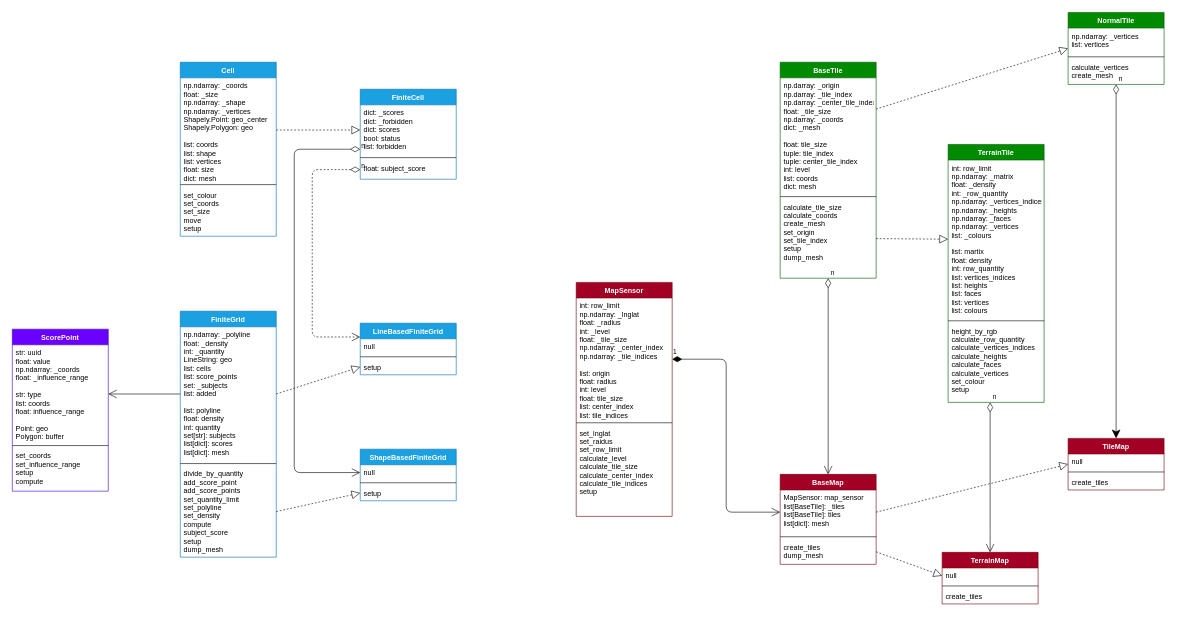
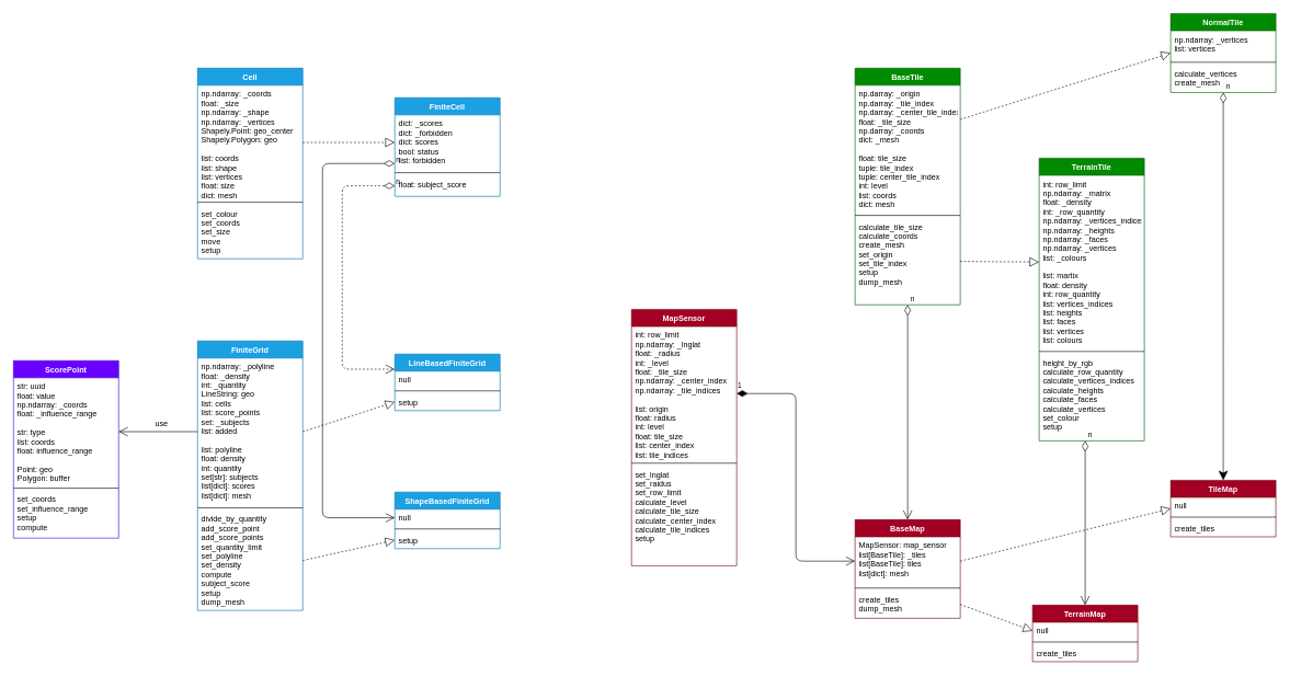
  <mxCell id="0" />
  <mxCell id="1" parent="0" />
  <mxCell id="2" value="" style="endArrow=block;dashed=1;endFill=0;endSize=12;html=1;entryX=0;entryY=0.5;entryDx=0;entryDy=0;exitX=1;exitY=0.268;exitDx=0;exitDy=0;exitPerimeter=0;" parent="1" source="17" target="20" edge="1"><mxGeometry width="160" relative="1" as="geometry"><mxPoint y="310" as="sourcePoint" x="1380" /><mxPoint x="1540" y="310" as="targetPoint" /></mxGeometry></mxCell>
  <mxCell id="3" value="" style="endArrow=block;dashed=1;endFill=0;endSize=12;html=1;entryX=0;entryY=0.5;entryDx=0;entryDy=0;exitX=1;exitY=0.5;exitDx=0;exitDy=0;" parent="1" source="19" target="25" edge="1"><mxGeometry width="160" relative="1" as="geometry"><mxPoint x="1470" y="190.992" as="sourcePoint" /><mxPoint x="1595" y="190" as="targetPoint" /></mxGeometry></mxCell>
  <mxCell id="4" value="n" style="endArrow=open;html=1;endSize=12;startArrow=diamondThin;startSize=14;startFill=0;edgeStyle=orthogonalEdgeStyle;align=left;verticalAlign=bottom;entryX=0.5;entryY=0;entryDx=0;entryDy=0;exitX=0.5;exitY=1;exitDx=0;exitDy=0;" parent="1" source="16" target="28" edge="1"><mxGeometry x="-1" y="3" relative="1" as="geometry"><mxPoint x="1440" y="490" as="sourcePoint" /><mxPoint x="1600" y="490" as="targetPoint" /></mxGeometry></mxCell>
  <mxCell id="5" value="1" style="endArrow=open;html=1;endSize=12;startArrow=diamondThin;startSize=14;startFill=1;edgeStyle=orthogonalEdgeStyle;align=left;verticalAlign=bottom;entryX=0;entryY=0.5;entryDx=0;entryDy=0;" parent="1" source="37" target="29" edge="1"><mxGeometry x="-1" y="3" relative="1" as="geometry"><mxPoint x="1190" y="690" as="sourcePoint" /><mxPoint x="1350" y="690" as="targetPoint" /></mxGeometry></mxCell>
  <mxCell id="6" value="" style="endArrow=block;dashed=1;endFill=0;endSize=12;html=1;exitX=1;exitY=0.5;exitDx=0;exitDy=0;entryX=0;entryY=0.5;entryDx=0;entryDy=0;" parent="1" source="29" target="32" edge="1"><mxGeometry width="160" relative="1" as="geometry"><mxPoint x="1440" y="810.992" as="sourcePoint" /><mxPoint x="1760" y="710" as="targetPoint" /></mxGeometry></mxCell>
  <mxCell id="7" value="n" style="endArrow=classic;html=1;endSize=12;startArrow=diamondThin;startSize=14;startFill=0;edgeStyle=orthogonalEdgeStyle;align=left;verticalAlign=bottom;entryX=0.5;entryY=0;entryDx=0;entryDy=0;exitX=0.5;exitY=1;exitDx=0;exitDy=0;" parent="1" source="20" target="32" edge="1"><mxGeometry x="-1" y="3" relative="1" as="geometry"><mxPoint x="1390" y="473" as="sourcePoint" /><mxPoint x="1390" y="800" as="targetPoint" /><Array as="points"><mxPoint x="1860" y="540" /><mxPoint x="1860" y="540" /></Array></mxGeometry></mxCell>
  <mxCell id="8" value="" style="endArrow=block;dashed=1;endFill=0;endSize=12;html=1;exitX=1;exitY=0.5;exitDx=0;exitDy=0;entryX=0;entryY=0.5;entryDx=0;entryDy=0;" parent="1" source="31" target="41" edge="1"><mxGeometry width="160" relative="1" as="geometry"><mxPoint x="1470" y="863" as="sourcePoint" /><mxPoint x="1790" y="783" as="targetPoint" /></mxGeometry></mxCell>
  <mxCell id="9" value="n" style="endArrow=open;html=1;endSize=12;startArrow=diamondThin;startSize=14;startFill=0;edgeStyle=orthogonalEdgeStyle;align=left;verticalAlign=bottom;entryX=0.5;entryY=0;entryDx=0;entryDy=0;" parent="1" target="40" edge="1"><mxGeometry x="-1" y="3" relative="1" as="geometry"><mxPoint x="1650" y="670" as="sourcePoint" /><mxPoint x="1700" y="830" as="targetPoint" /><Array as="points"><mxPoint x="1650" y="890" /><mxPoint x="1650" y="890" /></Array></mxGeometry></mxCell>
  <mxCell id="10" value="" style="endArrow=block;dashed=1;endFill=0;endSize=12;html=1;entryX=0;entryY=0.5;entryDx=0;entryDy=0;exitX=1;exitY=0.5;exitDx=0;exitDy=0;" parent="1" source="57" target="45" edge="1"><mxGeometry width="160" relative="1" as="geometry"><mxPoint x="510" y="318" as="sourcePoint" /><mxPoint x="630" y="319" as="targetPoint" /></mxGeometry></mxCell>
  <mxCell id="11" value="" style="endArrow=block;dashed=1;endFill=0;endSize=12;html=1;entryX=0;entryY=0.5;entryDx=0;entryDy=0;exitX=1;exitY=0.5;exitDx=0;exitDy=0;" parent="1" source="49" target="63" edge="1"><mxGeometry width="160" relative="1" as="geometry"><mxPoint x="470" y="271" as="sourcePoint" /><mxPoint x="610" y="226" as="targetPoint" /></mxGeometry></mxCell>
  <mxCell id="12" value="n" style="endArrow=open;html=1;endSize=12;startArrow=diamondThin;startSize=14;startFill=0;edgeStyle=orthogonalEdgeStyle;align=left;verticalAlign=bottom;exitX=0;exitY=0.5;exitDx=0;exitDy=0;dashed=1;" parent="1" source="47" target="60" edge="1"><mxGeometry x="-1" y="3" relative="1" as="geometry"><mxPoint x="680" y="378" as="sourcePoint" /><mxPoint x="790" y="638" as="targetPoint" /><Array as="points"><mxPoint x="520" y="282" /><mxPoint x="520" y="561" /></Array></mxGeometry></mxCell>
  <mxCell id="13" value="" style="endArrow=block;dashed=1;endFill=0;endSize=12;html=1;entryX=0;entryY=0.5;entryDx=0;entryDy=0;" parent="1" target="55" edge="1"><mxGeometry width="160" relative="1" as="geometry"><mxPoint x="460" y="852" as="sourcePoint" /><mxPoint x="610" y="601" as="targetPoint" /></mxGeometry></mxCell>
  <mxCell id="14" value="n" style="endArrow=open;html=1;endSize=12;startArrow=diamondThin;startSize=14;startFill=0;edgeStyle=orthogonalEdgeStyle;align=left;verticalAlign=bottom;entryX=0;entryY=0.5;entryDx=0;entryDy=0;" parent="1" source="45" target="53" edge="1"><mxGeometry x="-1" y="3" relative="1" as="geometry"><mxPoint x="610" y="292" as="sourcePoint" /><mxPoint x="610" y="570.941" as="targetPoint" /><Array as="points"><mxPoint x="490" y="248" /><mxPoint x="490" y="787" /></Array></mxGeometry></mxCell>
+ <mxCell id="15" value="use" style="text;html=1;align=center;verticalAlign=middle;resizable=0;points=[];autosize=1;" parent="1" vertex="1"><mxGeometry x="230" y="634" width="30" height="20" as="geometry" /></mxCell>
  <mxCell id="16" value="BaseTile" style="swimlane;fontStyle=1;align=center;verticalAlign=top;childLayout=stackLayout;horizontal=1;startSize=26;horizontalStack=0;resizeParent=1;resizeParentMax=0;resizeLast=0;collapsible=1;marginBottom=0;fillColor=#008a00;strokeColor=#005700;fontColor=#ffffff;" parent="1" vertex="1"><mxGeometry x="1300" y="103" width="160" height="360" as="geometry"><mxRectangle x="250" y="150" width="80" height="26" as="alternateBounds" /></mxGeometry></mxCell>
  <mxCell id="17" value="np.darray: _origin&#10;np.darray: _tile_index&#10;np.darray: _center_tile_index&#10;float: _tile_size&#10;np.darray: _coords&#10;dict: _mesh&#10;&#10;float: tile_size&#10;tuple: tile_index&#10;tuple: center_tile_index&#10;int: level&#10;list: coords&#10;dict: mesh" style="text;align=left;verticalAlign=top;spacingLeft=4;spacingRight=4;overflow=hidden;rotatable=0;points=[[0,0.5],[1,0.5]];portConstraint=eastwest;" parent="16" vertex="1"><mxGeometry y="26" width="160" height="194" as="geometry" /></mxCell>
  <mxCell id="18" value="" style="line;strokeWidth=1;fillColor=none;align=left;verticalAlign=middle;spacingTop=-1;spacingLeft=3;spacingRight=3;rotatable=0;labelPosition=right;points=[];portConstraint=eastwest;" parent="16" vertex="1"><mxGeometry y="220" width="160" height="8" as="geometry" /></mxCell>
  <mxCell id="19" value="calculate_tile_size&#10;calculate_coords&#10;create_mesh&#10;set_origin&#10;set_tile_index&#10;setup&#10;dump_mesh" style="text;align=left;verticalAlign=top;spacingLeft=4;spacingRight=4;overflow=hidden;rotatable=0;points=[[0,0.5],[1,0.5]];portConstraint=eastwest;" parent="16" vertex="1"><mxGeometry y="228" width="160" height="132" as="geometry" /></mxCell>
  <mxCell id="20" value="NormalTile" style="swimlane;fontStyle=1;align=center;verticalAlign=top;childLayout=stackLayout;horizontal=1;startSize=26;horizontalStack=0;resizeParent=1;resizeParentMax=0;resizeLast=0;collapsible=1;marginBottom=0;fillColor=#008a00;strokeColor=#005700;fontColor=#ffffff;" parent="1" vertex="1"><mxGeometry x="1780" y="20" width="160" height="120" as="geometry"><mxRectangle x="245" y="250" width="90" height="26" as="alternateBounds" /></mxGeometry></mxCell>
  <mxCell id="21" value="np.ndarray: _vertices&#10;list: vertices" style="text;align=left;verticalAlign=top;spacingLeft=4;spacingRight=4;overflow=hidden;rotatable=0;points=[[0,0.5],[1,0.5]];portConstraint=eastwest;" parent="20" vertex="1"><mxGeometry y="26" width="160" height="44" as="geometry" /></mxCell>
  <mxCell id="22" value="" style="line;strokeWidth=1;fillColor=none;align=left;verticalAlign=middle;spacingTop=-1;spacingLeft=3;spacingRight=3;rotatable=0;labelPosition=right;points=[];portConstraint=eastwest;" parent="20" vertex="1"><mxGeometry y="70" width="160" height="8" as="geometry" /></mxCell>
  <mxCell id="23" value="calculate_vertices&#10;create_mesh" style="text;align=left;verticalAlign=top;spacingLeft=4;spacingRight=4;overflow=hidden;rotatable=0;points=[[0,0.5],[1,0.5]];portConstraint=eastwest;" parent="20" vertex="1"><mxGeometry y="78" width="160" height="42" as="geometry" /></mxCell>
  <mxCell id="24" value="TerrainTile" style="swimlane;fontStyle=1;align=center;verticalAlign=top;childLayout=stackLayout;horizontal=1;startSize=26;horizontalStack=0;resizeParent=1;resizeParentMax=0;resizeLast=0;collapsible=1;marginBottom=0;fillColor=#008a00;strokeColor=#005700;fontColor=#ffffff;" parent="1" vertex="1"><mxGeometry x="1580" y="240" width="160" height="430" as="geometry" /></mxCell>
  <mxCell id="25" value="int: row_limit&#10;np.ndarray: _matrix&#10;float: _density&#10;int: _row_quantity&#10;np.ndarray: _vertices_indices&#10;np.ndarray: _heights&#10;np.ndarray: _faces&#10;np.ndarray: _vertices&#10;list: _colours&#10;&#10;list: martix&#10;float: density&#10;int: row_quantity&#10;list: vertices_indices&#10;list: heights&#10;list: faces&#10;list: vertices&#10;list: colours" style="text;align=left;verticalAlign=top;spacingLeft=4;spacingRight=4;overflow=hidden;rotatable=0;points=[[0,0.5],[1,0.5]];portConstraint=eastwest;" parent="24" vertex="1"><mxGeometry y="26" width="160" height="264" as="geometry" /></mxCell>
  <mxCell id="26" value="" style="line;strokeWidth=1;fillColor=none;align=left;verticalAlign=middle;spacingTop=-1;spacingLeft=3;spacingRight=3;rotatable=0;labelPosition=right;points=[];portConstraint=eastwest;" parent="24" vertex="1"><mxGeometry y="290" width="160" height="8" as="geometry" /></mxCell>
  <mxCell id="27" value="height_by_rgb&#10;calculate_row_quantity&#10;calculate_vertices_indices&#10;calculate_heights&#10;calculate_faces&#10;calculate_vertices&#10;set_colour&#10;setup" style="text;align=left;verticalAlign=top;spacingLeft=4;spacingRight=4;overflow=hidden;rotatable=0;points=[[0,0.5],[1,0.5]];portConstraint=eastwest;" parent="24" vertex="1"><mxGeometry y="298" width="160" height="132" as="geometry" /></mxCell>
  <mxCell id="28" value="BaseMap" style="swimlane;fontStyle=1;align=center;verticalAlign=top;childLayout=stackLayout;horizontal=1;startSize=26;horizontalStack=0;resizeParent=1;resizeParentMax=0;resizeLast=0;collapsible=1;marginBottom=0;fillColor=#a20025;strokeColor=#6F0000;fontColor=#ffffff;" parent="1" vertex="1"><mxGeometry x="1300" y="790" width="160" height="150" as="geometry" /></mxCell>
  <mxCell id="29" value="MapSensor: map_sensor&#10;list[BaseTile]: _tiles&#10;list[BaseTile]: tiles&#10;list[dict]: mesh" style="text;align=left;verticalAlign=top;spacingLeft=4;spacingRight=4;overflow=hidden;rotatable=0;points=[[0,0.5],[1,0.5]];portConstraint=eastwest;" parent="28" vertex="1"><mxGeometry y="26" width="160" height="74" as="geometry" /></mxCell>
  <mxCell id="30" value="" style="line;strokeWidth=1;fillColor=none;align=left;verticalAlign=middle;spacingTop=-1;spacingLeft=3;spacingRight=3;rotatable=0;labelPosition=right;points=[];portConstraint=eastwest;" parent="28" vertex="1"><mxGeometry y="100" width="160" height="8" as="geometry" /></mxCell>
  <mxCell id="31" value="create_tiles&#10;dump_mesh" style="text;align=left;verticalAlign=top;spacingLeft=4;spacingRight=4;overflow=hidden;rotatable=0;points=[[0,0.5],[1,0.5]];portConstraint=eastwest;" parent="28" vertex="1"><mxGeometry y="108" width="160" height="42" as="geometry" /></mxCell>
  <mxCell id="32" value="TileMap" style="swimlane;fontStyle=1;align=center;verticalAlign=top;childLayout=stackLayout;horizontal=1;startSize=26;horizontalStack=0;resizeParent=1;resizeParentMax=0;resizeLast=0;collapsible=1;marginBottom=0;fillColor=#a20025;strokeColor=#6F0000;fontColor=#ffffff;" parent="1" vertex="1"><mxGeometry x="1780" y="730" width="160" height="86" as="geometry" /></mxCell>
  <mxCell id="33" value="null" style="text;align=left;verticalAlign=top;spacingLeft=4;spacingRight=4;overflow=hidden;rotatable=0;points=[[0,0.5],[1,0.5]];portConstraint=eastwest;" parent="32" vertex="1"><mxGeometry y="26" width="160" height="26" as="geometry" /></mxCell>
  <mxCell id="34" value="" style="line;strokeWidth=1;fillColor=none;align=left;verticalAlign=middle;spacingTop=-1;spacingLeft=3;spacingRight=3;rotatable=0;labelPosition=right;points=[];portConstraint=eastwest;" parent="32" vertex="1"><mxGeometry y="52" width="160" height="8" as="geometry" /></mxCell>
  <mxCell id="35" value="create_tiles" style="text;align=left;verticalAlign=top;spacingLeft=4;spacingRight=4;overflow=hidden;rotatable=0;points=[[0,0.5],[1,0.5]];portConstraint=eastwest;" parent="32" vertex="1"><mxGeometry y="60" width="160" height="26" as="geometry" /></mxCell>
  <mxCell id="36" value="MapSensor" style="swimlane;fontStyle=1;align=center;verticalAlign=top;childLayout=stackLayout;horizontal=1;startSize=26;horizontalStack=0;resizeParent=1;resizeParentMax=0;resizeLast=0;collapsible=1;marginBottom=0;fillColor=#a20025;strokeColor=#6F0000;fontColor=#ffffff;" parent="1" vertex="1"><mxGeometry x="960" y="470" width="160" height="390" as="geometry" /></mxCell>
  <mxCell id="37" value="int: row_limit&#10;np.ndarray: _lnglat&#10;float: _radius&#10;int: _level&#10;float: _tile_size&#10;np.ndarray: _center_index&#10;np.ndarray: _tile_indices&#10;&#10;list: origin&#10;float: radius&#10;int: level&#10;float: tile_size&#10;list: center_index&#10;list: tile_indices" style="text;align=left;verticalAlign=top;spacingLeft=4;spacingRight=4;overflow=hidden;rotatable=0;points=[[0,0.5],[1,0.5]];portConstraint=eastwest;" parent="36" vertex="1"><mxGeometry y="26" width="160" height="204" as="geometry" /></mxCell>
  <mxCell id="38" value="" style="line;strokeWidth=1;fillColor=none;align=left;verticalAlign=middle;spacingTop=-1;spacingLeft=3;spacingRight=3;rotatable=0;labelPosition=right;points=[];portConstraint=eastwest;" parent="36" vertex="1"><mxGeometry y="230" width="160" height="8" as="geometry" /></mxCell>
  <mxCell id="39" value="set_lnglat&#10;set_raidus&#10;set_row_limit&#10;calculate_level&#10;calculate_tile_size&#10;calculate_center_index&#10;calculate_tile_indices&#10;setup" style="text;align=left;verticalAlign=top;spacingLeft=4;spacingRight=4;overflow=hidden;rotatable=0;points=[[0,0.5],[1,0.5]];portConstraint=eastwest;" parent="36" vertex="1"><mxGeometry y="238" width="160" height="152" as="geometry" /></mxCell>
  <mxCell id="40" value="TerrainMap" style="swimlane;fontStyle=1;align=center;verticalAlign=top;childLayout=stackLayout;horizontal=1;startSize=26;horizontalStack=0;resizeParent=1;resizeParentMax=0;resizeLast=0;collapsible=1;marginBottom=0;fillColor=#a20025;strokeColor=#6F0000;fontColor=#ffffff;" parent="1" vertex="1"><mxGeometry x="1570" y="920" width="160" height="86" as="geometry" /></mxCell>
  <mxCell id="41" value="null" style="text;align=left;verticalAlign=top;spacingLeft=4;spacingRight=4;overflow=hidden;rotatable=0;points=[[0,0.5],[1,0.5]];portConstraint=eastwest;" parent="40" vertex="1"><mxGeometry y="26" width="160" height="26" as="geometry" /></mxCell>
  <mxCell id="42" value="" style="line;strokeWidth=1;align=left;verticalAlign=middle;spacingTop=-1;spacingLeft=3;spacingRight=3;rotatable=0;labelPosition=right;points=[];portConstraint=eastwest;" parent="40" vertex="1"><mxGeometry y="52" width="160" height="8" as="geometry" /></mxCell>
  <mxCell id="43" value="create_tiles" style="text;align=left;verticalAlign=top;spacingLeft=4;spacingRight=4;overflow=hidden;rotatable=0;points=[[0,0.5],[1,0.5]];portConstraint=eastwest;" parent="40" vertex="1"><mxGeometry y="60" width="160" height="26" as="geometry" /></mxCell>
  <mxCell id="44" value="FiniteCell" style="swimlane;fontStyle=1;align=center;verticalAlign=top;childLayout=stackLayout;horizontal=1;startSize=26;horizontalStack=0;resizeParent=1;resizeParentMax=0;resizeLast=0;collapsible=1;marginBottom=0;fillColor=#1ba1e2;strokeColor=#006EAF;fontColor=#ffffff;" parent="1" vertex="1"><mxGeometry x="600" y="148" width="160" height="150" as="geometry" /></mxCell>
  <mxCell id="45" value="dict: _scores&#10;dict: _forbidden&#10;dict: scores&#10;bool: status&#10;list: forbidden&#10;" style="text;strokeColor=none;fillColor=none;align=left;verticalAlign=top;spacingLeft=4;spacingRight=4;overflow=hidden;rotatable=0;points=[[0,0.5],[1,0.5]];portConstraint=eastwest;" parent="44" vertex="1"><mxGeometry y="26" width="160" height="84" as="geometry" /></mxCell>
  <mxCell id="46" value="" style="line;strokeWidth=1;fillColor=none;align=left;verticalAlign=middle;spacingTop=-1;spacingLeft=3;spacingRight=3;rotatable=0;labelPosition=right;points=[];portConstraint=eastwest;" parent="44" vertex="1"><mxGeometry y="110" width="160" height="8" as="geometry" /></mxCell>
  <mxCell id="47" value="float: subject_score" style="text;strokeColor=none;fillColor=none;align=left;verticalAlign=top;spacingLeft=4;spacingRight=4;overflow=hidden;rotatable=0;points=[[0,0.5],[1,0.5]];portConstraint=eastwest;" parent="44" vertex="1"><mxGeometry y="118" width="160" height="32" as="geometry" /></mxCell>
  <mxCell id="48" value="FiniteGrid" style="swimlane;fontStyle=1;align=center;verticalAlign=top;childLayout=stackLayout;horizontal=1;startSize=26;horizontalStack=0;resizeParent=1;resizeParentMax=0;resizeLast=0;collapsible=1;marginBottom=0;fillColor=#1ba1e2;strokeColor=#006EAF;fontColor=#ffffff;" parent="1" vertex="1"><mxGeometry x="300" y="518" width="160" height="410" as="geometry" /></mxCell>
  <mxCell id="49" value="np.ndarray: _polyline&#10;float: _density&#10;int: _quantity&#10;LineString: geo&#10;list: cells&#10;list: score_points&#10;set: _subjects&#10;list: added&#10;&#10;list: polyline&#10;float: density&#10;int: quantity&#10;set[str]: subjects&#10;list[dict]: scores&#10;list[dict]: mesh&#10;" style="text;strokeColor=none;fillColor=none;align=left;verticalAlign=top;spacingLeft=4;spacingRight=4;overflow=hidden;rotatable=0;points=[[0,0.5],[1,0.5]];portConstraint=eastwest;" parent="48" vertex="1"><mxGeometry y="26" width="160" height="224" as="geometry" /></mxCell>
  <mxCell id="50" value="" style="line;strokeWidth=1;fillColor=none;align=left;verticalAlign=middle;spacingTop=-1;spacingLeft=3;spacingRight=3;rotatable=0;labelPosition=right;points=[];portConstraint=eastwest;" parent="48" vertex="1"><mxGeometry y="250" width="160" height="8" as="geometry" /></mxCell>
  <mxCell id="51" value="divide_by_quantity&#10;add_score_point&#10;add_score_points&#10;set_quantity_limit&#10;set_polyline&#10;set_density&#10;compute&#10;subject_score&#10;setup&#10;dump_mesh" style="text;strokeColor=none;fillColor=none;align=left;verticalAlign=top;spacingLeft=4;spacingRight=4;overflow=hidden;rotatable=0;points=[[0,0.5],[1,0.5]];portConstraint=eastwest;" parent="48" vertex="1"><mxGeometry y="258" width="160" height="152" as="geometry" /></mxCell>
  <mxCell id="52" value="ShapeBasedFiniteGrid" style="swimlane;fontStyle=1;align=center;verticalAlign=top;childLayout=stackLayout;horizontal=1;startSize=26;horizontalStack=0;resizeParent=1;resizeParentMax=0;resizeLast=0;collapsible=1;marginBottom=0;fillColor=#1ba1e2;strokeColor=#006EAF;fontColor=#ffffff;" parent="1" vertex="1"><mxGeometry x="600" y="748" width="160" height="86" as="geometry" /></mxCell>
  <mxCell id="53" value="null" style="text;strokeColor=none;fillColor=none;align=left;verticalAlign=top;spacingLeft=4;spacingRight=4;overflow=hidden;rotatable=0;points=[[0,0.5],[1,0.5]];portConstraint=eastwest;" parent="52" vertex="1"><mxGeometry y="26" width="160" height="26" as="geometry" /></mxCell>
  <mxCell id="54" value="" style="line;strokeWidth=1;fillColor=none;align=left;verticalAlign=middle;spacingTop=-1;spacingLeft=3;spacingRight=3;rotatable=0;labelPosition=right;points=[];portConstraint=eastwest;" parent="52" vertex="1"><mxGeometry y="52" width="160" height="8" as="geometry" /></mxCell>
  <mxCell id="55" value="setup" style="text;strokeColor=none;fillColor=none;align=left;verticalAlign=top;spacingLeft=4;spacingRight=4;overflow=hidden;rotatable=0;points=[[0,0.5],[1,0.5]];portConstraint=eastwest;" parent="52" vertex="1"><mxGeometry y="60" width="160" height="26" as="geometry" /></mxCell>
  <mxCell id="56" value="Cell" style="swimlane;fontStyle=1;align=center;verticalAlign=top;childLayout=stackLayout;horizontal=1;startSize=26;horizontalStack=0;resizeParent=1;resizeParentMax=0;resizeLast=0;collapsible=1;marginBottom=0;fillColor=#1ba1e2;strokeColor=#006EAF;fontColor=#ffffff;" parent="1" vertex="1"><mxGeometry x="300" y="103" width="160" height="290" as="geometry" /></mxCell>
  <mxCell id="57" value="np.ndarray: _coords&#10;float: _size&#10;np.ndarray: _shape&#10;np.ndarray: _vertices&#10;Shapely.Point: geo_center&#10;Shapely.Polygon: geo&#10;&#10;list: coords&#10;list: shape&#10;list: vertices&#10;float: size&#10;dict: mesh" style="text;strokeColor=none;fillColor=none;align=left;verticalAlign=top;spacingLeft=4;spacingRight=4;overflow=hidden;rotatable=0;points=[[0,0.5],[1,0.5]];portConstraint=eastwest;" parent="56" vertex="1"><mxGeometry y="26" width="160" height="174" as="geometry" /></mxCell>
  <mxCell id="58" value="" style="line;strokeWidth=1;fillColor=none;align=left;verticalAlign=middle;spacingTop=-1;spacingLeft=3;spacingRight=3;rotatable=0;labelPosition=right;points=[];portConstraint=eastwest;" parent="56" vertex="1"><mxGeometry y="200" width="160" height="8" as="geometry" /></mxCell>
  <mxCell id="59" value="set_colour&#10;set_coords&#10;set_size&#10;move&#10;setup" style="text;strokeColor=none;fillColor=none;align=left;verticalAlign=top;spacingLeft=4;spacingRight=4;overflow=hidden;rotatable=0;points=[[0,0.5],[1,0.5]];portConstraint=eastwest;" parent="56" vertex="1"><mxGeometry y="208" width="160" height="82" as="geometry" /></mxCell>
  <mxCell id="60" value="LineBasedFiniteGrid" style="swimlane;fontStyle=1;align=center;verticalAlign=top;childLayout=stackLayout;horizontal=1;startSize=26;horizontalStack=0;resizeParent=1;resizeParentMax=0;resizeLast=0;collapsible=1;marginBottom=0;fillColor=#1ba1e2;strokeColor=#006EAF;fontColor=#ffffff;" parent="1" vertex="1"><mxGeometry x="600" y="538" width="160" height="86" as="geometry" /></mxCell>
  <mxCell id="61" value="null" style="text;strokeColor=none;fillColor=none;align=left;verticalAlign=top;spacingLeft=4;spacingRight=4;overflow=hidden;rotatable=0;points=[[0,0.5],[1,0.5]];portConstraint=eastwest;" parent="60" vertex="1"><mxGeometry y="26" width="160" height="26" as="geometry" /></mxCell>
  <mxCell id="62" value="" style="line;strokeWidth=1;fillColor=none;align=left;verticalAlign=middle;spacingTop=-1;spacingLeft=3;spacingRight=3;rotatable=0;labelPosition=right;points=[];portConstraint=eastwest;" parent="60" vertex="1"><mxGeometry y="52" width="160" height="8" as="geometry" /></mxCell>
  <mxCell id="63" value="setup" style="text;strokeColor=none;fillColor=none;align=left;verticalAlign=top;spacingLeft=4;spacingRight=4;overflow=hidden;rotatable=0;points=[[0,0.5],[1,0.5]];portConstraint=eastwest;" parent="60" vertex="1"><mxGeometry y="60" width="160" height="26" as="geometry" /></mxCell>
  <mxCell id="64" value="ScorePoint" style="swimlane;fontStyle=1;align=center;verticalAlign=top;childLayout=stackLayout;horizontal=1;startSize=26;horizontalStack=0;resizeParent=1;resizeParentMax=0;resizeLast=0;collapsible=1;marginBottom=0;fillColor=#6a00ff;strokeColor=#3700CC;fontColor=#ffffff;" parent="1" vertex="1"><mxGeometry x="20" y="548" width="160" height="270" as="geometry" /></mxCell>
  <mxCell id="65" value="str: uuid&#10;float: value&#10;np.ndarray: _coords&#10;float: _influence_range&#10;&#10;str: type&#10;list: coords&#10;float: influence_range&#10;&#10;Point: geo&#10;Polygon: buffer" style="text;strokeColor=none;fillColor=none;align=left;verticalAlign=top;spacingLeft=4;spacingRight=4;overflow=hidden;rotatable=0;points=[[0,0.5],[1,0.5]];portConstraint=eastwest;" parent="64" vertex="1"><mxGeometry y="26" width="160" height="164" as="geometry" /></mxCell>
  <mxCell id="66" value="" style="line;strokeWidth=1;fillColor=none;align=left;verticalAlign=middle;spacingTop=-1;spacingLeft=3;spacingRight=3;rotatable=0;labelPosition=right;points=[];portConstraint=eastwest;" parent="64" vertex="1"><mxGeometry y="190" width="160" height="8" as="geometry" /></mxCell>
  <mxCell id="67" value="set_coords&#10;set_influence_range&#10;setup&#10;compute" style="text;strokeColor=none;fillColor=none;align=left;verticalAlign=top;spacingLeft=4;spacingRight=4;overflow=hidden;rotatable=0;points=[[0,0.5],[1,0.5]];portConstraint=eastwest;" parent="64" vertex="1"><mxGeometry y="198" width="160" height="72" as="geometry" /></mxCell>
  <mxCell id="68" value="" style="endArrow=open;endFill=1;endSize=12;html=1;exitX=0;exitY=0.5;exitDx=0;exitDy=0;" parent="1" source="49" target="65" edge="1"><mxGeometry width="160" relative="1" as="geometry"><mxPoint x="540" y="728" as="sourcePoint" /><mxPoint x="700" y="728" as="targetPoint" /></mxGeometry></mxCell>
